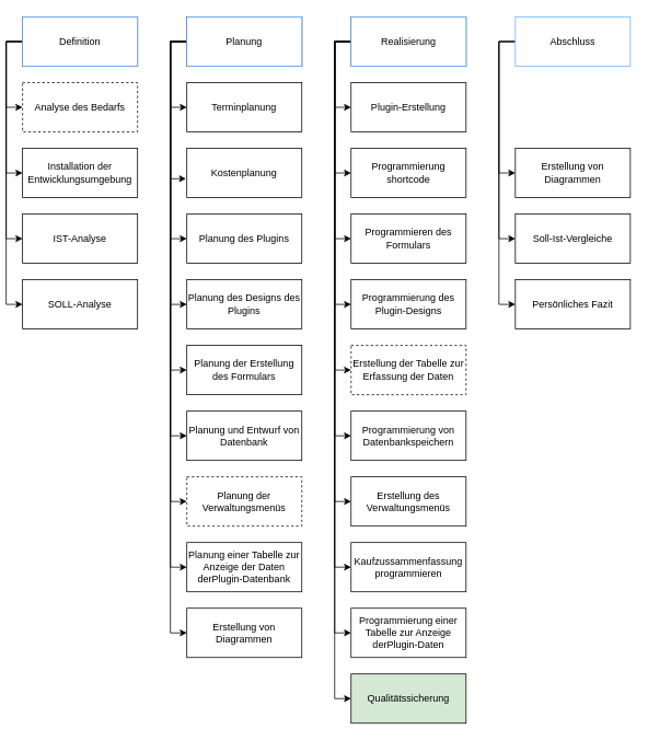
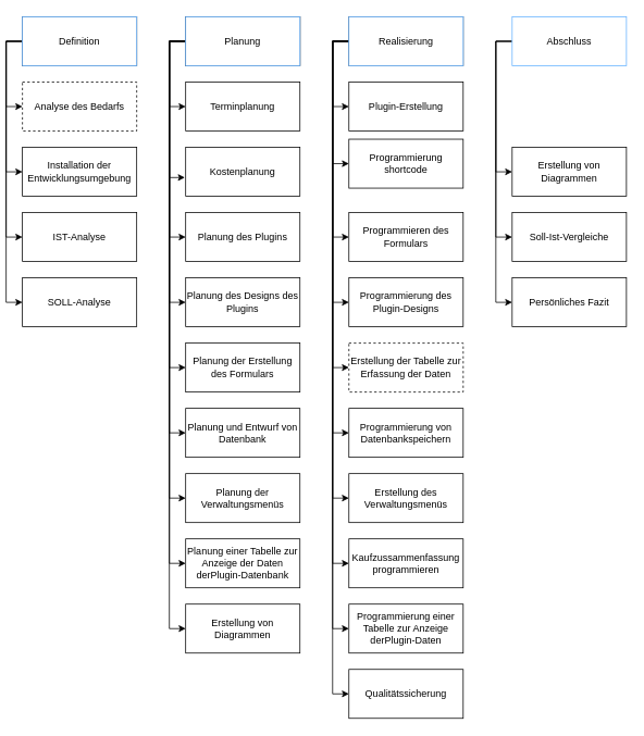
  <mxCell id="0" />
  <mxCell id="1" parent="0" />
  <mxCell id="2" value="&lt;span lang=&quot;DE&quot;&gt;Definition&lt;/span&gt;" style="rounded=0;whiteSpace=wrap;html=1;" parent="1" vertex="1"><mxGeometry x="20" y="20" width="140" height="60" as="geometry" /></mxCell>
  <mxCell id="3" value="&lt;span lang=&quot;DE&quot;&gt;Planung&lt;/span&gt;" style="rounded=0;whiteSpace=wrap;html=1;" parent="1" vertex="1"><mxGeometry x="220" y="20" width="140" height="60" as="geometry" /></mxCell>
  <mxCell id="4" value="&lt;span lang=&quot;DE&quot;&gt;Realisierung&lt;/span&gt;" style="rounded=0;whiteSpace=wrap;html=1;" parent="1" vertex="1"><mxGeometry x="420" y="20" width="140" height="60" as="geometry" /></mxCell>
  <mxCell id="5" style="edgeStyle=orthogonalEdgeStyle;rounded=0;orthogonalLoop=1;jettySize=auto;html=1;exitX=0;exitY=0.5;exitDx=0;exitDy=0;entryX=0;entryY=0.5;entryDx=0;entryDy=0;" parent="1" source="8" target="10" edge="1"><mxGeometry relative="1" as="geometry" /></mxCell>
  <mxCell id="6" style="edgeStyle=orthogonalEdgeStyle;rounded=0;orthogonalLoop=1;jettySize=auto;html=1;exitX=0;exitY=0.5;exitDx=0;exitDy=0;entryX=0;entryY=0.5;entryDx=0;entryDy=0;" parent="1" source="8" target="12" edge="1"><mxGeometry relative="1" as="geometry" /></mxCell>
  <mxCell id="7" style="edgeStyle=orthogonalEdgeStyle;rounded=0;orthogonalLoop=1;jettySize=auto;html=1;exitX=0;exitY=0.5;exitDx=0;exitDy=0;entryX=0;entryY=0.5;entryDx=0;entryDy=0;" parent="1" source="8" target="11" edge="1"><mxGeometry relative="1" as="geometry" /></mxCell>
  <mxCell id="8" value="&lt;span lang=&quot;DE&quot;&gt;Abschluss&lt;/span&gt;" style="rounded=0;whiteSpace=wrap;html=1;strokeColor=#66B2FF;" parent="1" vertex="1"><mxGeometry x="620" y="20" width="140" height="60" as="geometry" /></mxCell>
- <mxCell id="9" value="&lt;span&gt;Programmierung shortcode&lt;/span&gt;" style="rounded=0;whiteSpace=wrap;html=1;" parent="1" vertex="1"><mxGeometry x="420" y="180" width="140" height="60" as="geometry" /></mxCell>
+ <mxCell id="9" value="&lt;span&gt;Programmierung shortcode&lt;/span&gt;" style="rounded=0;whiteSpace=wrap;html=1;" parent="1" vertex="1"><mxGeometry x="420" y="170" width="140" height="60" as="geometry" /></mxCell>
  <mxCell id="10" value="&lt;span&gt;Persönliches Fazit&lt;/span&gt;" style="rounded=0;whiteSpace=wrap;html=1;" parent="1" vertex="1"><mxGeometry x="620" y="340" width="140" height="60" as="geometry" /></mxCell>
  <mxCell id="11" value="&lt;span lang=&quot;DE&quot;&gt;Erstellung von Diagrammen &lt;/span&gt;" style="rounded=0;whiteSpace=wrap;html=1;" parent="1" vertex="1"><mxGeometry x="620" y="180" width="140" height="60" as="geometry" /></mxCell>
  <mxCell id="12" value="&lt;span&gt;Soll-Ist-Vergleiche&lt;/span&gt;" style="rounded=0;whiteSpace=wrap;html=1;" parent="1" vertex="1"><mxGeometry x="620" y="260" width="140" height="60" as="geometry" /></mxCell>
  <mxCell id="13" value="&lt;span&gt;Plugin-Erstellung&lt;/span&gt;" style="rounded=0;whiteSpace=wrap;html=1;" parent="1" vertex="1"><mxGeometry x="420" y="100" width="140" height="60" as="geometry" /></mxCell>
  <mxCell id="14" value="&lt;span&gt;Terminplanung&lt;/span&gt;" style="rounded=0;whiteSpace=wrap;html=1;" parent="1" vertex="1"><mxGeometry x="220" y="100" width="140" height="60" as="geometry" /></mxCell>
  <mxCell id="15" value="&lt;span&gt;Analyse des Bedarfs&lt;/span&gt;" style="rounded=0;whiteSpace=wrap;html=1;dashed=1;" parent="1" vertex="1"><mxGeometry x="20" y="100" width="140" height="60" as="geometry" /></mxCell>
  <mxCell id="16" value="&lt;span&gt;Kostenplanung&lt;/span&gt;" style="rounded=0;whiteSpace=wrap;html=1;" parent="1" vertex="1"><mxGeometry x="220" y="180" width="140" height="60" as="geometry" /></mxCell>
  <mxCell id="17" value="&lt;span&gt;Installation der Entwicklungsumgebung&lt;/span&gt;" style="rounded=0;whiteSpace=wrap;html=1;" parent="1" vertex="1"><mxGeometry x="20" y="180" width="140" height="60" as="geometry" /></mxCell>
  <mxCell id="18" value="&lt;span lang=&quot;DE&quot;&gt;SOLL-Analyse&lt;/span&gt;" style="rounded=0;whiteSpace=wrap;html=1;" parent="1" vertex="1"><mxGeometry x="20" y="340" width="140" height="60" as="geometry" /></mxCell>
  <mxCell id="19" value="&lt;span lang=&quot;DE&quot;&gt;IST-Analyse&lt;/span&gt;" style="rounded=0;whiteSpace=wrap;html=1;" parent="1" vertex="1"><mxGeometry x="20" y="260" width="140" height="60" as="geometry" /></mxCell>
  <mxCell id="20" value="&lt;span lang=&quot;DE&quot;&gt;Planung des Designs des Plugins&lt;/span&gt;" style="rounded=0;whiteSpace=wrap;html=1;" parent="1" vertex="1"><mxGeometry x="220" y="340" width="140" height="60" as="geometry" /></mxCell>
  <mxCell id="21" value="&lt;span&gt;Planung des Plugins&lt;/span&gt;" style="rounded=0;whiteSpace=wrap;html=1;" parent="1" vertex="1"><mxGeometry x="220" y="260" width="140" height="60" as="geometry" /></mxCell>
- <mxCell id="22" value="&lt;span&gt;Planung der Verwaltungsmenüs&lt;/span&gt;" style="rounded=0;whiteSpace=wrap;html=1;dashed=1;" parent="1" vertex="1"><mxGeometry x="220" y="580" width="140" height="60" as="geometry" /></mxCell>
+ <mxCell id="22" value="&lt;span&gt;Planung der Verwaltungsmenüs&lt;/span&gt;" style="rounded=0;whiteSpace=wrap;html=1;" parent="1" vertex="1"><mxGeometry x="220" y="580" width="140" height="60" as="geometry" /></mxCell>
  <mxCell id="23" value="&lt;span lang=&quot;DE&quot;&gt;Planung der Erstellung des Formulars&lt;/span&gt;" style="rounded=0;whiteSpace=wrap;html=1;" parent="1" vertex="1"><mxGeometry x="220" y="420" width="140" height="60" as="geometry" /></mxCell>
  <mxCell id="24" value="&lt;span lang=&quot;DE&quot;&gt;Planung und Entwurf von Datenbank &lt;/span&gt;" style="rounded=0;whiteSpace=wrap;html=1;" parent="1" vertex="1"><mxGeometry x="220" y="500" width="140" height="60" as="geometry" /></mxCell>
  <mxCell id="25" value="&lt;span lang=&quot;DE&quot;&gt;Planung einer Tabelle zur Anzeige der Daten derPlugin-Datenbank&lt;/span&gt;" style="rounded=0;whiteSpace=wrap;html=1;" parent="1" vertex="1"><mxGeometry x="220" y="660" width="140" height="60" as="geometry" /></mxCell>
  <mxCell id="26" value="&lt;span&gt;Erstellung von Diagrammen&lt;/span&gt;" style="rounded=0;whiteSpace=wrap;html=1;" parent="1" vertex="1"><mxGeometry x="220" y="740" width="140" height="60" as="geometry" /></mxCell>
  <mxCell id="27" value="&lt;span&gt;Programmieren des Formulars &lt;/span&gt;" style="rounded=0;whiteSpace=wrap;html=1;" parent="1" vertex="1"><mxGeometry x="420" y="260" width="140" height="60" as="geometry" /></mxCell>
  <mxCell id="28" value="&lt;span&gt;Programmierung des Plugin-Designs&lt;/span&gt;" style="rounded=0;whiteSpace=wrap;html=1;" parent="1" vertex="1"><mxGeometry x="420" y="340" width="140" height="60" as="geometry" /></mxCell>
  <mxCell id="29" value="&lt;span lang=&quot;DE&quot;&gt;Erstellung der Tabelle zur Erfassung der Daten&lt;/span&gt;" style="rounded=0;whiteSpace=wrap;html=1;dashed=1;" parent="1" vertex="1"><mxGeometry x="420" y="420" width="140" height="60" as="geometry" /></mxCell>
  <mxCell id="30" value="&lt;span&gt;Programmierung von Datenbankspeichern&lt;/span&gt;" style="rounded=0;whiteSpace=wrap;html=1;" parent="1" vertex="1"><mxGeometry x="420" y="500" width="140" height="60" as="geometry" /></mxCell>
  <mxCell id="31" value="&lt;span&gt;Erstellung des Verwaltungsmenüs&lt;/span&gt;" style="rounded=0;whiteSpace=wrap;html=1;" parent="1" vertex="1"><mxGeometry x="420" y="580" width="140" height="60" as="geometry" /></mxCell>
  <mxCell id="32" value="&lt;span lang=&quot;DE&quot;&gt;Kaufzussammenfassung programmieren&lt;/span&gt;" style="rounded=0;whiteSpace=wrap;html=1;" parent="1" vertex="1"><mxGeometry x="420" y="660" width="140" height="60" as="geometry" /></mxCell>
  <mxCell id="33" value="&lt;span lang=&quot;DE&quot;&gt;Programmierung einer Tabelle zur Anzeige derPlugin-Daten&lt;/span&gt;" style="rounded=0;whiteSpace=wrap;html=1;" parent="1" vertex="1"><mxGeometry x="420" y="740" width="140" height="60" as="geometry" /></mxCell>
- <mxCell id="34" value="&lt;span&gt;Qualitätssicherung&lt;/span&gt;" style="rounded=0;whiteSpace=wrap;html=1;fillColor=#d5e8d4;" parent="1" vertex="1"><mxGeometry x="420" y="820" width="140" height="60" as="geometry" /></mxCell>
+ <mxCell id="34" value="&lt;span&gt;Qualitätssicherung&lt;/span&gt;" style="rounded=0;whiteSpace=wrap;html=1;" parent="1" vertex="1"><mxGeometry x="420" y="820" width="140" height="60" as="geometry" /></mxCell>
  <mxCell id="35" value="&lt;span lang=&quot;DE&quot;&gt;Definition&lt;/span&gt;" style="rounded=0;whiteSpace=wrap;html=1;" parent="1" vertex="1"><mxGeometry x="20" y="20" width="140" height="60" as="geometry" /></mxCell>
  <mxCell id="36" value="&lt;span lang=&quot;DE&quot;&gt;Planung&lt;/span&gt;" style="rounded=0;whiteSpace=wrap;html=1;" parent="1" vertex="1"><mxGeometry x="220" y="20" width="140" height="60" as="geometry" /></mxCell>
  <mxCell id="37" style="edgeStyle=orthogonalEdgeStyle;rounded=0;orthogonalLoop=1;jettySize=auto;html=1;exitX=0;exitY=0.5;exitDx=0;exitDy=0;entryX=0;entryY=0.5;entryDx=0;entryDy=0;" parent="1" source="47" target="34" edge="1"><mxGeometry relative="1" as="geometry" /></mxCell>
  <mxCell id="38" style="edgeStyle=orthogonalEdgeStyle;rounded=0;orthogonalLoop=1;jettySize=auto;html=1;exitX=0;exitY=0.5;exitDx=0;exitDy=0;entryX=0;entryY=0.5;entryDx=0;entryDy=0;" parent="1" source="47" target="33" edge="1"><mxGeometry relative="1" as="geometry" /></mxCell>
  <mxCell id="39" style="edgeStyle=orthogonalEdgeStyle;rounded=0;orthogonalLoop=1;jettySize=auto;html=1;exitX=0;exitY=0.5;exitDx=0;exitDy=0;entryX=0;entryY=0.5;entryDx=0;entryDy=0;" parent="1" source="47" target="32" edge="1"><mxGeometry relative="1" as="geometry" /></mxCell>
  <mxCell id="40" style="edgeStyle=orthogonalEdgeStyle;rounded=0;orthogonalLoop=1;jettySize=auto;html=1;exitX=0;exitY=0.5;exitDx=0;exitDy=0;entryX=0;entryY=0.5;entryDx=0;entryDy=0;" parent="1" source="47" target="31" edge="1"><mxGeometry relative="1" as="geometry" /></mxCell>
  <mxCell id="41" style="edgeStyle=orthogonalEdgeStyle;rounded=0;orthogonalLoop=1;jettySize=auto;html=1;exitX=0;exitY=0.5;exitDx=0;exitDy=0;entryX=0;entryY=0.5;entryDx=0;entryDy=0;" parent="1" source="47" target="30" edge="1"><mxGeometry relative="1" as="geometry" /></mxCell>
  <mxCell id="42" style="edgeStyle=orthogonalEdgeStyle;rounded=0;orthogonalLoop=1;jettySize=auto;html=1;exitX=0;exitY=0.5;exitDx=0;exitDy=0;entryX=0;entryY=0.5;entryDx=0;entryDy=0;" parent="1" source="47" target="29" edge="1"><mxGeometry relative="1" as="geometry" /></mxCell>
  <mxCell id="43" style="edgeStyle=orthogonalEdgeStyle;rounded=0;orthogonalLoop=1;jettySize=auto;html=1;exitX=0;exitY=0.5;exitDx=0;exitDy=0;entryX=0;entryY=0.5;entryDx=0;entryDy=0;" parent="1" source="47" target="28" edge="1"><mxGeometry relative="1" as="geometry" /></mxCell>
  <mxCell id="44" style="edgeStyle=orthogonalEdgeStyle;rounded=0;orthogonalLoop=1;jettySize=auto;html=1;exitX=0;exitY=0.5;exitDx=0;exitDy=0;entryX=0;entryY=0.5;entryDx=0;entryDy=0;" parent="1" source="47" target="27" edge="1"><mxGeometry relative="1" as="geometry" /></mxCell>
  <mxCell id="45" style="edgeStyle=orthogonalEdgeStyle;rounded=0;orthogonalLoop=1;jettySize=auto;html=1;exitX=0;exitY=0.5;exitDx=0;exitDy=0;entryX=0;entryY=0.5;entryDx=0;entryDy=0;" parent="1" source="47" target="9" edge="1"><mxGeometry relative="1" as="geometry" /></mxCell>
  <mxCell id="46" style="edgeStyle=orthogonalEdgeStyle;rounded=0;orthogonalLoop=1;jettySize=auto;html=1;exitX=0;exitY=0.5;exitDx=0;exitDy=0;entryX=0;entryY=0.5;entryDx=0;entryDy=0;" parent="1" source="47" target="13" edge="1"><mxGeometry relative="1" as="geometry" /></mxCell>
  <mxCell id="47" value="&lt;span lang=&quot;DE&quot;&gt;Realisierung&lt;/span&gt;" style="rounded=0;whiteSpace=wrap;html=1;strokeColor=#66B2FF;" parent="1" vertex="1"><mxGeometry x="420" y="20" width="140" height="60" as="geometry" /></mxCell>
  <mxCell id="48" style="edgeStyle=orthogonalEdgeStyle;rounded=0;orthogonalLoop=1;jettySize=auto;html=1;exitX=0;exitY=0.5;exitDx=0;exitDy=0;entryX=0;entryY=0.5;entryDx=0;entryDy=0;" parent="1" source="52" target="18" edge="1"><mxGeometry relative="1" as="geometry" /></mxCell>
  <mxCell id="49" style="edgeStyle=orthogonalEdgeStyle;rounded=0;orthogonalLoop=1;jettySize=auto;html=1;exitX=0;exitY=0.5;exitDx=0;exitDy=0;entryX=0;entryY=0.5;entryDx=0;entryDy=0;" parent="1" source="52" target="15" edge="1"><mxGeometry relative="1" as="geometry" /></mxCell>
  <mxCell id="50" style="edgeStyle=orthogonalEdgeStyle;rounded=0;orthogonalLoop=1;jettySize=auto;html=1;exitX=0;exitY=0.5;exitDx=0;exitDy=0;entryX=0;entryY=0.5;entryDx=0;entryDy=0;" parent="1" source="52" target="17" edge="1"><mxGeometry relative="1" as="geometry" /></mxCell>
  <mxCell id="51" style="edgeStyle=orthogonalEdgeStyle;rounded=0;orthogonalLoop=1;jettySize=auto;html=1;exitX=0;exitY=0.5;exitDx=0;exitDy=0;entryX=0;entryY=0.5;entryDx=0;entryDy=0;" parent="1" source="52" target="19" edge="1"><mxGeometry relative="1" as="geometry" /></mxCell>
  <mxCell id="52" value="&lt;span lang=&quot;DE&quot;&gt;Definition&lt;/span&gt;" style="rounded=0;whiteSpace=wrap;html=1;strokeColor=#66B2FF;" parent="1" vertex="1"><mxGeometry x="20" y="20" width="140" height="60" as="geometry" /></mxCell>
  <mxCell id="53" style="edgeStyle=orthogonalEdgeStyle;rounded=0;orthogonalLoop=1;jettySize=auto;html=1;exitX=0;exitY=0.5;exitDx=0;exitDy=0;entryX=0;entryY=0.5;entryDx=0;entryDy=0;" parent="1" source="62" target="25" edge="1"><mxGeometry relative="1" as="geometry" /></mxCell>
  <mxCell id="54" style="edgeStyle=orthogonalEdgeStyle;rounded=0;orthogonalLoop=1;jettySize=auto;html=1;exitX=0;exitY=0.5;exitDx=0;exitDy=0;entryX=0;entryY=0.5;entryDx=0;entryDy=0;" parent="1" source="62" target="22" edge="1"><mxGeometry relative="1" as="geometry" /></mxCell>
  <mxCell id="55" style="edgeStyle=orthogonalEdgeStyle;rounded=0;orthogonalLoop=1;jettySize=auto;html=1;exitX=0;exitY=0.5;exitDx=0;exitDy=0;entryX=0;entryY=0.5;entryDx=0;entryDy=0;" parent="1" source="62" target="24" edge="1"><mxGeometry relative="1" as="geometry" /></mxCell>
  <mxCell id="56" style="edgeStyle=orthogonalEdgeStyle;rounded=0;orthogonalLoop=1;jettySize=auto;html=1;exitX=0;exitY=0.5;exitDx=0;exitDy=0;entryX=0;entryY=0.5;entryDx=0;entryDy=0;" parent="1" source="62" target="23" edge="1"><mxGeometry relative="1" as="geometry" /></mxCell>
  <mxCell id="57" style="edgeStyle=orthogonalEdgeStyle;rounded=0;orthogonalLoop=1;jettySize=auto;html=1;exitX=0;exitY=0.5;exitDx=0;exitDy=0;entryX=0;entryY=0.5;entryDx=0;entryDy=0;" parent="1" source="62" target="20" edge="1"><mxGeometry relative="1" as="geometry" /></mxCell>
  <mxCell id="58" style="edgeStyle=orthogonalEdgeStyle;rounded=0;orthogonalLoop=1;jettySize=auto;html=1;exitX=0;exitY=0.5;exitDx=0;exitDy=0;entryX=0;entryY=0.5;entryDx=0;entryDy=0;" parent="1" source="62" target="21" edge="1"><mxGeometry relative="1" as="geometry" /></mxCell>
  <mxCell id="59" style="edgeStyle=orthogonalEdgeStyle;rounded=0;orthogonalLoop=1;jettySize=auto;html=1;exitX=0;exitY=0.5;exitDx=0;exitDy=0;entryX=-0.007;entryY=0.617;entryDx=0;entryDy=0;entryPerimeter=0;" parent="1" source="62" target="16" edge="1"><mxGeometry relative="1" as="geometry" /></mxCell>
  <mxCell id="60" style="edgeStyle=orthogonalEdgeStyle;rounded=0;orthogonalLoop=1;jettySize=auto;html=1;exitX=0;exitY=0.5;exitDx=0;exitDy=0;entryX=0;entryY=0.5;entryDx=0;entryDy=0;" parent="1" source="62" target="14" edge="1"><mxGeometry relative="1" as="geometry" /></mxCell>
  <mxCell id="61" style="edgeStyle=orthogonalEdgeStyle;rounded=0;orthogonalLoop=1;jettySize=auto;html=1;exitX=0;exitY=0.5;exitDx=0;exitDy=0;entryX=0;entryY=0.5;entryDx=0;entryDy=0;" parent="1" source="62" target="26" edge="1"><mxGeometry relative="1" as="geometry" /></mxCell>
  <mxCell id="62" value="&lt;span lang=&quot;DE&quot;&gt;Planung&lt;/span&gt;" style="rounded=0;whiteSpace=wrap;html=1;strokeColor=#66B2FF;" parent="1" vertex="1"><mxGeometry x="220" y="20" width="140" height="60" as="geometry" /></mxCell>
